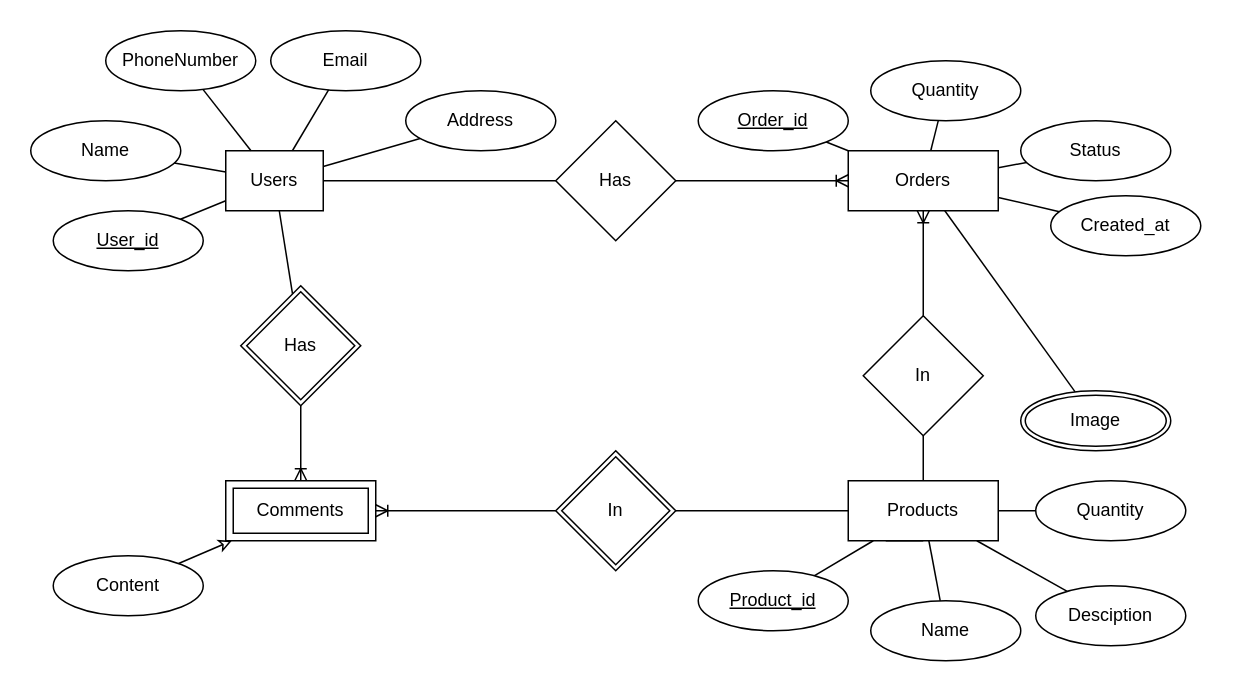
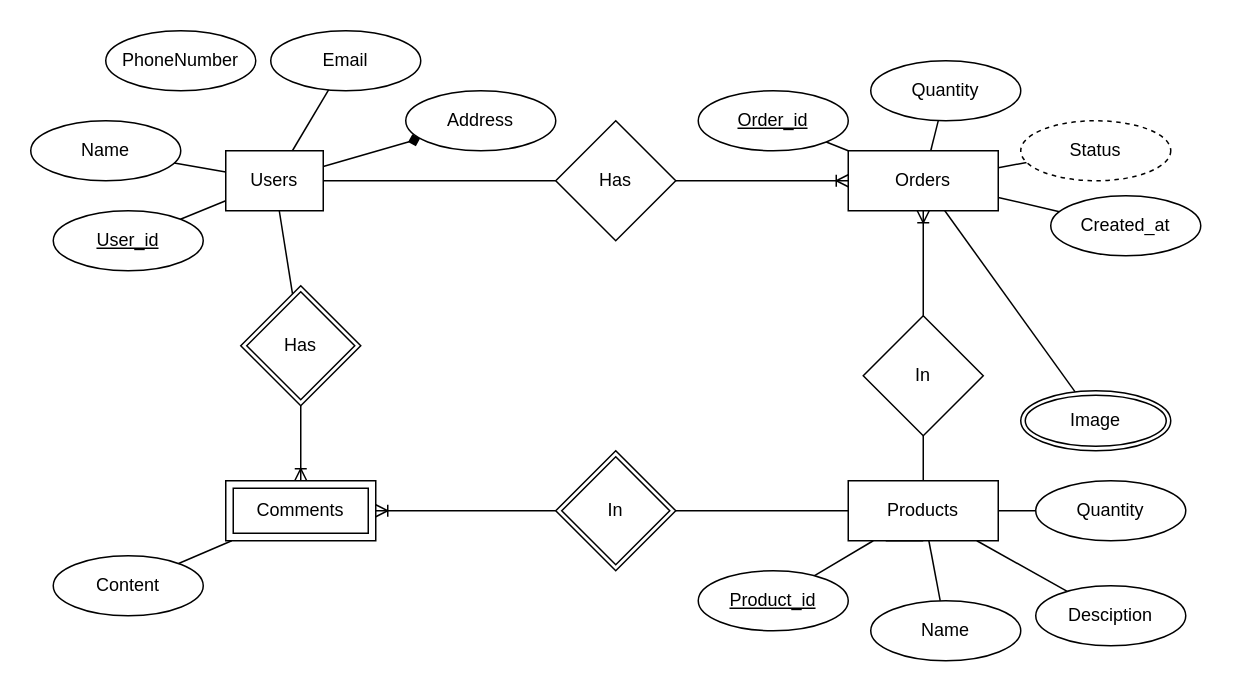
  <mxCell id="0" />
  <mxCell id="1" parent="0" />
  <mxCell id="2" value="" style="edgeStyle=none;rounded=1;orthogonalLoop=1;jettySize=auto;html=1;endArrow=none;endFill=0;strokeColor=default;startArrow=none;startFill=0;" edge="1" parent="1" source="3" target="35"><mxGeometry relative="1" as="geometry" /></mxCell>
  <mxCell id="3" value="Users" style="whiteSpace=wrap;html=1;align=center;" vertex="1" parent="1"><mxGeometry x="150" y="100" width="65" height="40" as="geometry" /></mxCell>
  <mxCell id="4" value="" style="edgeStyle=none;rounded=1;orthogonalLoop=1;jettySize=auto;html=1;startArrow=none;startFill=0;endArrow=none;endFill=0;strokeColor=default;" edge="1" parent="1" source="5" target="41"><mxGeometry relative="1" as="geometry" /></mxCell>
  <mxCell id="5" value="Products" style="whiteSpace=wrap;html=1;align=center;" vertex="1" parent="1"><mxGeometry x="565" y="320" width="100" height="40" as="geometry" /></mxCell>
  <mxCell id="6" value="Orders" style="whiteSpace=wrap;html=1;align=center;" vertex="1" parent="1"><mxGeometry x="565" y="100" width="100" height="40" as="geometry" /></mxCell>
  <mxCell id="7" value="User_id" style="ellipse;whiteSpace=wrap;html=1;align=center;fontStyle=4" vertex="1" parent="1"><mxGeometry x="35" y="140" width="100" height="40" as="geometry" /></mxCell>
  <mxCell id="8" value="Name" style="ellipse;whiteSpace=wrap;html=1;align=center;" vertex="1" parent="1"><mxGeometry x="20" y="80" width="100" height="40" as="geometry" /></mxCell>
  <mxCell id="9" value="PhoneNumber" style="ellipse;whiteSpace=wrap;html=1;align=center;" vertex="1" parent="1"><mxGeometry x="70" y="20" width="100" height="40" as="geometry" /></mxCell>
  <mxCell id="10" value="Email" style="ellipse;whiteSpace=wrap;html=1;align=center;" vertex="1" parent="1"><mxGeometry x="180" y="20" width="100" height="40" as="geometry" /></mxCell>
  <mxCell id="11" value="Address" style="ellipse;whiteSpace=wrap;html=1;align=center;" vertex="1" parent="1"><mxGeometry x="270" y="60" width="100" height="40" as="geometry" /></mxCell>
  <mxCell id="12" style="edgeStyle=none;orthogonalLoop=1;jettySize=auto;html=1;strokeColor=default;rounded=1;endArrow=none;endFill=0;" edge="1" parent="1" source="13" target="5"><mxGeometry relative="1" as="geometry" /></mxCell>
  <mxCell id="13" value="Product_id&lt;span style=&quot;color: rgba(0 , 0 , 0 , 0) ; font-family: monospace ; font-size: 0px&quot;&gt;%3CmxGraphModel%3E%3Croot%3E%3CmxCell%20id%3D%220%22%2F%3E%3CmxCell%20id%3D%221%22%20parent%3D%220%22%2F%3E%3CmxCell%20id%3D%222%22%20value%3D%22User_id%22%20style%3D%22ellipse%3BwhiteSpace%3Dwrap%3Bhtml%3D1%3Balign%3Dcenter%3B%22%20vertex%3D%221%22%20parent%3D%221%22%3E%3CmxGeometry%20x%3D%22200%22%20y%3D%2250%22%20width%3D%22100%22%20height%3D%2240%22%20as%3D%22geometry%22%2F%3E%3C%2FmxCell%3E%3C%2Froot%3E%3C%2FmxGraphModel%3E&lt;/span&gt;" style="ellipse;whiteSpace=wrap;html=1;align=center;fontStyle=4" vertex="1" parent="1"><mxGeometry x="465" y="380" width="100" height="40" as="geometry" /></mxCell>
  <mxCell id="14" style="edgeStyle=none;rounded=1;orthogonalLoop=1;jettySize=auto;html=1;endArrow=none;endFill=0;strokeColor=default;" edge="1" parent="1" source="15" target="5"><mxGeometry relative="1" as="geometry" /></mxCell>
  <mxCell id="15" value="Name" style="ellipse;whiteSpace=wrap;html=1;align=center;" vertex="1" parent="1"><mxGeometry x="580" y="400" width="100" height="40" as="geometry" /></mxCell>
  <mxCell id="16" style="edgeStyle=none;rounded=1;orthogonalLoop=1;jettySize=auto;html=1;endArrow=none;endFill=0;strokeColor=default;" edge="1" parent="1" source="17" target="5"><mxGeometry relative="1" as="geometry"><mxPoint x="630" y="395" as="targetPoint" /></mxGeometry></mxCell>
  <mxCell id="17" value="Desciption" style="ellipse;whiteSpace=wrap;html=1;align=center;" vertex="1" parent="1"><mxGeometry x="690" y="390" width="100" height="40" as="geometry" /></mxCell>
  <mxCell id="18" style="edgeStyle=none;rounded=1;orthogonalLoop=1;jettySize=auto;html=1;endArrow=none;endFill=0;strokeColor=default;" edge="1" parent="1" source="19" target="5"><mxGeometry relative="1" as="geometry" /></mxCell>
  <mxCell id="19" value="Quantity" style="ellipse;whiteSpace=wrap;html=1;align=center;" vertex="1" parent="1"><mxGeometry x="690" y="320" width="100" height="40" as="geometry" /></mxCell>
  <mxCell id="20" style="edgeStyle=none;rounded=1;orthogonalLoop=1;jettySize=auto;html=1;endArrow=none;endFill=0;strokeColor=default;" edge="1" parent="1" source="21" target="6"><mxGeometry relative="1" as="geometry"><mxPoint x="560" y="100" as="targetPoint" /></mxGeometry></mxCell>
  <mxCell id="21" value="Order_id" style="ellipse;whiteSpace=wrap;html=1;align=center;fontStyle=4" vertex="1" parent="1"><mxGeometry x="465" y="60" width="100" height="40" as="geometry" /></mxCell>
  <mxCell id="22" style="edgeStyle=none;rounded=1;orthogonalLoop=1;jettySize=auto;html=1;endArrow=none;endFill=0;strokeColor=default;" edge="1" parent="1" source="23" target="6"><mxGeometry relative="1" as="geometry" /></mxCell>
  <mxCell id="23" value="Quantity" style="ellipse;whiteSpace=wrap;html=1;align=center;" vertex="1" parent="1"><mxGeometry x="580" y="40" width="100" height="40" as="geometry" /></mxCell>
  <mxCell id="24" style="edgeStyle=none;rounded=1;orthogonalLoop=1;jettySize=auto;html=1;endArrow=none;endFill=0;strokeColor=default;" edge="1" parent="1" source="25" target="6"><mxGeometry relative="1" as="geometry" /></mxCell>
- <mxCell id="25" value="Status" style="ellipse;whiteSpace=wrap;html=1;align=center;" vertex="1" parent="1"><mxGeometry x="680" y="80" width="100" height="40" as="geometry" /></mxCell>
- <mxCell id="26" style="edgeStyle=none;rounded=1;orthogonalLoop=1;jettySize=auto;html=1;endArrow=classic;endFill=0;strokeColor=default;" edge="1" parent="1" source="27" target="44"><mxGeometry relative="1" as="geometry"><mxPoint x="60" y="420" as="targetPoint" /></mxGeometry></mxCell>
+ <mxCell id="25" value="Status" style="ellipse;whiteSpace=wrap;html=1;align=center;dashed=1;" vertex="1" parent="1"><mxGeometry x="680" y="80" width="100" height="40" as="geometry" /></mxCell>
+ <mxCell id="26" style="edgeStyle=none;rounded=1;orthogonalLoop=1;jettySize=auto;html=1;endArrow=none;endFill=0;strokeColor=default;" edge="1" parent="1" source="27" target="44"><mxGeometry relative="1" as="geometry"><mxPoint x="60" y="420" as="targetPoint" /></mxGeometry></mxCell>
  <mxCell id="27" value="Content" style="ellipse;whiteSpace=wrap;html=1;align=center;" vertex="1" parent="1"><mxGeometry x="35" y="370" width="100" height="40" as="geometry" /></mxCell>
- <mxCell id="28" value="" style="endArrow=none;html=1;" edge="1" parent="1" source="3" target="9"><mxGeometry width="50" height="50" relative="1" as="geometry"><mxPoint x="250" y="120" as="sourcePoint" /><mxPoint x="300" y="70" as="targetPoint" /></mxGeometry></mxCell>
  <mxCell id="29" value="" style="endArrow=none;html=1;curved=1;" edge="1" parent="1" source="3" target="8"><mxGeometry width="50" height="50" relative="1" as="geometry"><mxPoint x="250" y="120" as="sourcePoint" /><mxPoint x="300" y="70" as="targetPoint" /></mxGeometry></mxCell>
  <mxCell id="30" value="" style="endArrow=none;html=1;curved=1;" edge="1" parent="1" source="3" target="7"><mxGeometry width="50" height="50" relative="1" as="geometry"><mxPoint x="250" y="120" as="sourcePoint" /><mxPoint x="300" y="70" as="targetPoint" /></mxGeometry></mxCell>
  <mxCell id="31" value="" style="endArrow=none;html=1;curved=1;" edge="1" parent="1" source="3" target="10"><mxGeometry width="50" height="50" relative="1" as="geometry"><mxPoint x="250" y="120" as="sourcePoint" /><mxPoint x="300" y="70" as="targetPoint" /></mxGeometry></mxCell>
- <mxCell id="32" value="" style="endArrow=none;html=1;curved=1;" edge="1" parent="1" source="3" target="11"><mxGeometry width="50" height="50" relative="1" as="geometry"><mxPoint x="250" y="120" as="sourcePoint" /><mxPoint x="300" y="70" as="targetPoint" /></mxGeometry></mxCell>
+ <mxCell id="32" value="" style="endArrow=diamond;html=1;curved=1;" edge="1" parent="1" source="3" target="11"><mxGeometry width="50" height="50" relative="1" as="geometry"><mxPoint x="250" y="120" as="sourcePoint" /><mxPoint x="300" y="70" as="targetPoint" /></mxGeometry></mxCell>
  <mxCell id="33" style="edgeStyle=none;rounded=1;orthogonalLoop=1;jettySize=auto;html=1;exitX=0.5;exitY=1;exitDx=0;exitDy=0;entryX=0.25;entryY=1;entryDx=0;entryDy=0;endArrow=none;endFill=0;strokeColor=default;" edge="1" parent="1" source="5" target="5"><mxGeometry relative="1" as="geometry" /></mxCell>
  <mxCell id="34" style="edgeStyle=none;rounded=1;orthogonalLoop=1;jettySize=auto;html=1;endArrow=ERoneToMany;endFill=0;strokeColor=default;" edge="1" parent="1" source="35" target="6"><mxGeometry relative="1" as="geometry" /></mxCell>
  <mxCell id="35" value="Has" style="rhombus;whiteSpace=wrap;html=1;" vertex="1" parent="1"><mxGeometry x="370" y="80" width="80" height="80" as="geometry" /></mxCell>
  <mxCell id="36" style="edgeStyle=none;rounded=1;orthogonalLoop=1;jettySize=auto;html=1;startArrow=none;startFill=0;endArrow=none;endFill=0;strokeColor=default;" edge="1" parent="1" source="37" target="6"><mxGeometry relative="1" as="geometry" /></mxCell>
  <mxCell id="37" value="Created_at" style="ellipse;whiteSpace=wrap;html=1;align=center;" vertex="1" parent="1"><mxGeometry x="700" y="130" width="100" height="40" as="geometry" /></mxCell>
  <mxCell id="38" style="edgeStyle=none;rounded=1;orthogonalLoop=1;jettySize=auto;html=1;startArrow=none;startFill=0;endArrow=none;endFill=0;strokeColor=default;" edge="1" parent="1" source="39" target="6"><mxGeometry relative="1" as="geometry" /></mxCell>
  <mxCell id="39" value="Image" style="ellipse;shape=doubleEllipse;margin=3;whiteSpace=wrap;html=1;align=center;" vertex="1" parent="1"><mxGeometry x="680" y="260" width="100" height="40" as="geometry" /></mxCell>
  <mxCell id="40" style="edgeStyle=none;rounded=1;orthogonalLoop=1;jettySize=auto;html=1;startArrow=none;startFill=0;endArrow=ERoneToMany;endFill=0;strokeColor=default;" edge="1" parent="1" source="41" target="6"><mxGeometry relative="1" as="geometry" /></mxCell>
  <mxCell id="41" value="In" style="rhombus;whiteSpace=wrap;html=1;" vertex="1" parent="1"><mxGeometry x="575" y="210" width="80" height="80" as="geometry" /></mxCell>
  <mxCell id="42" style="edgeStyle=none;rounded=1;orthogonalLoop=1;jettySize=auto;html=1;exitX=0.5;exitY=1;exitDx=0;exitDy=0;startArrow=none;startFill=0;endArrow=none;endFill=0;strokeColor=default;" edge="1" parent="1" source="23" target="23"><mxGeometry relative="1" as="geometry" /></mxCell>
  <mxCell id="43" value="" style="edgeStyle=none;rounded=1;orthogonalLoop=1;jettySize=auto;html=1;startArrow=ERoneToMany;startFill=0;endArrow=none;endFill=0;strokeColor=default;" edge="1" parent="1" source="44" target="49"><mxGeometry relative="1" as="geometry"><mxPoint x="360" y="340" as="targetPoint" /></mxGeometry></mxCell>
  <mxCell id="44" value="Comments" style="shape=ext;margin=3;double=1;whiteSpace=wrap;html=1;align=center;direction=west;" vertex="1" parent="1"><mxGeometry x="150" y="320" width="100" height="40" as="geometry" /></mxCell>
  <mxCell id="45" style="edgeStyle=none;rounded=1;orthogonalLoop=1;jettySize=auto;html=1;startArrow=none;startFill=0;endArrow=none;endFill=0;strokeColor=default;" edge="1" parent="1" source="49" target="5"><mxGeometry relative="1" as="geometry"><mxPoint x="440" y="340" as="sourcePoint" /></mxGeometry></mxCell>
  <mxCell id="46" style="edgeStyle=none;rounded=1;orthogonalLoop=1;jettySize=auto;html=1;startArrow=none;startFill=0;endArrow=none;endFill=0;strokeColor=default;" edge="1" parent="1" source="48" target="3"><mxGeometry relative="1" as="geometry" /></mxCell>
  <mxCell id="47" style="edgeStyle=none;rounded=1;orthogonalLoop=1;jettySize=auto;html=1;startArrow=none;startFill=0;endArrow=ERoneToMany;endFill=0;strokeColor=default;" edge="1" parent="1" source="48" target="44"><mxGeometry relative="1" as="geometry" /></mxCell>
  <mxCell id="48" value="Has" style="shape=rhombus;double=1;perimeter=rhombusPerimeter;whiteSpace=wrap;html=1;align=center;" vertex="1" parent="1"><mxGeometry x="160" y="190" width="80" height="80" as="geometry" /></mxCell>
  <mxCell id="49" value="In" style="shape=rhombus;double=1;perimeter=rhombusPerimeter;whiteSpace=wrap;html=1;align=center;" vertex="1" parent="1"><mxGeometry x="370" y="300" width="80" height="80" as="geometry" /></mxCell>
